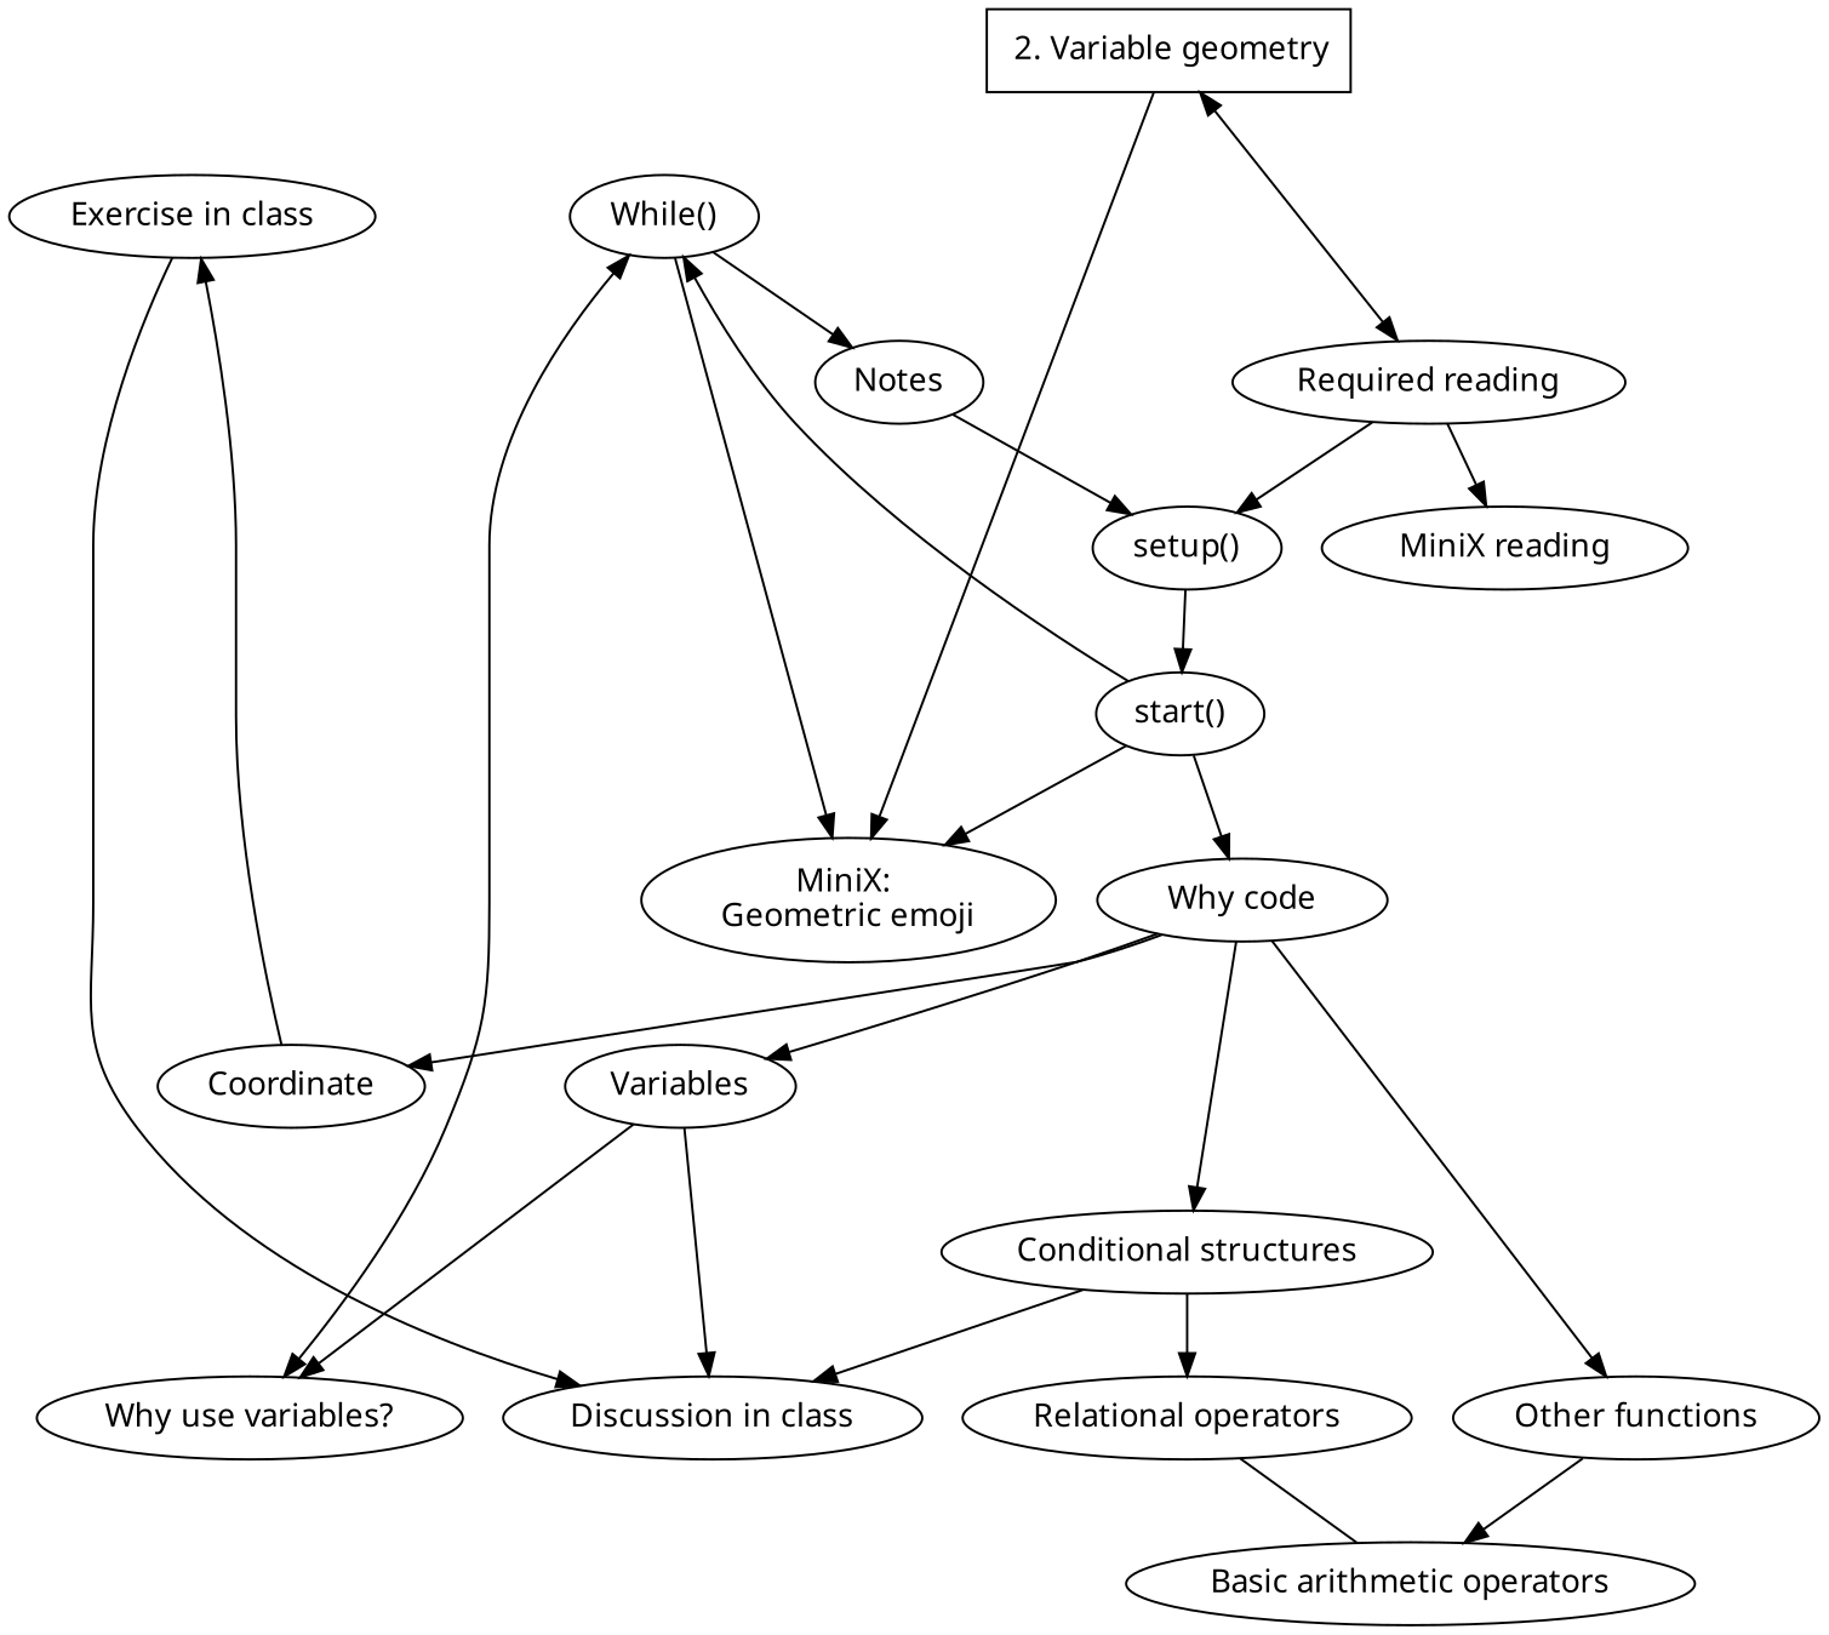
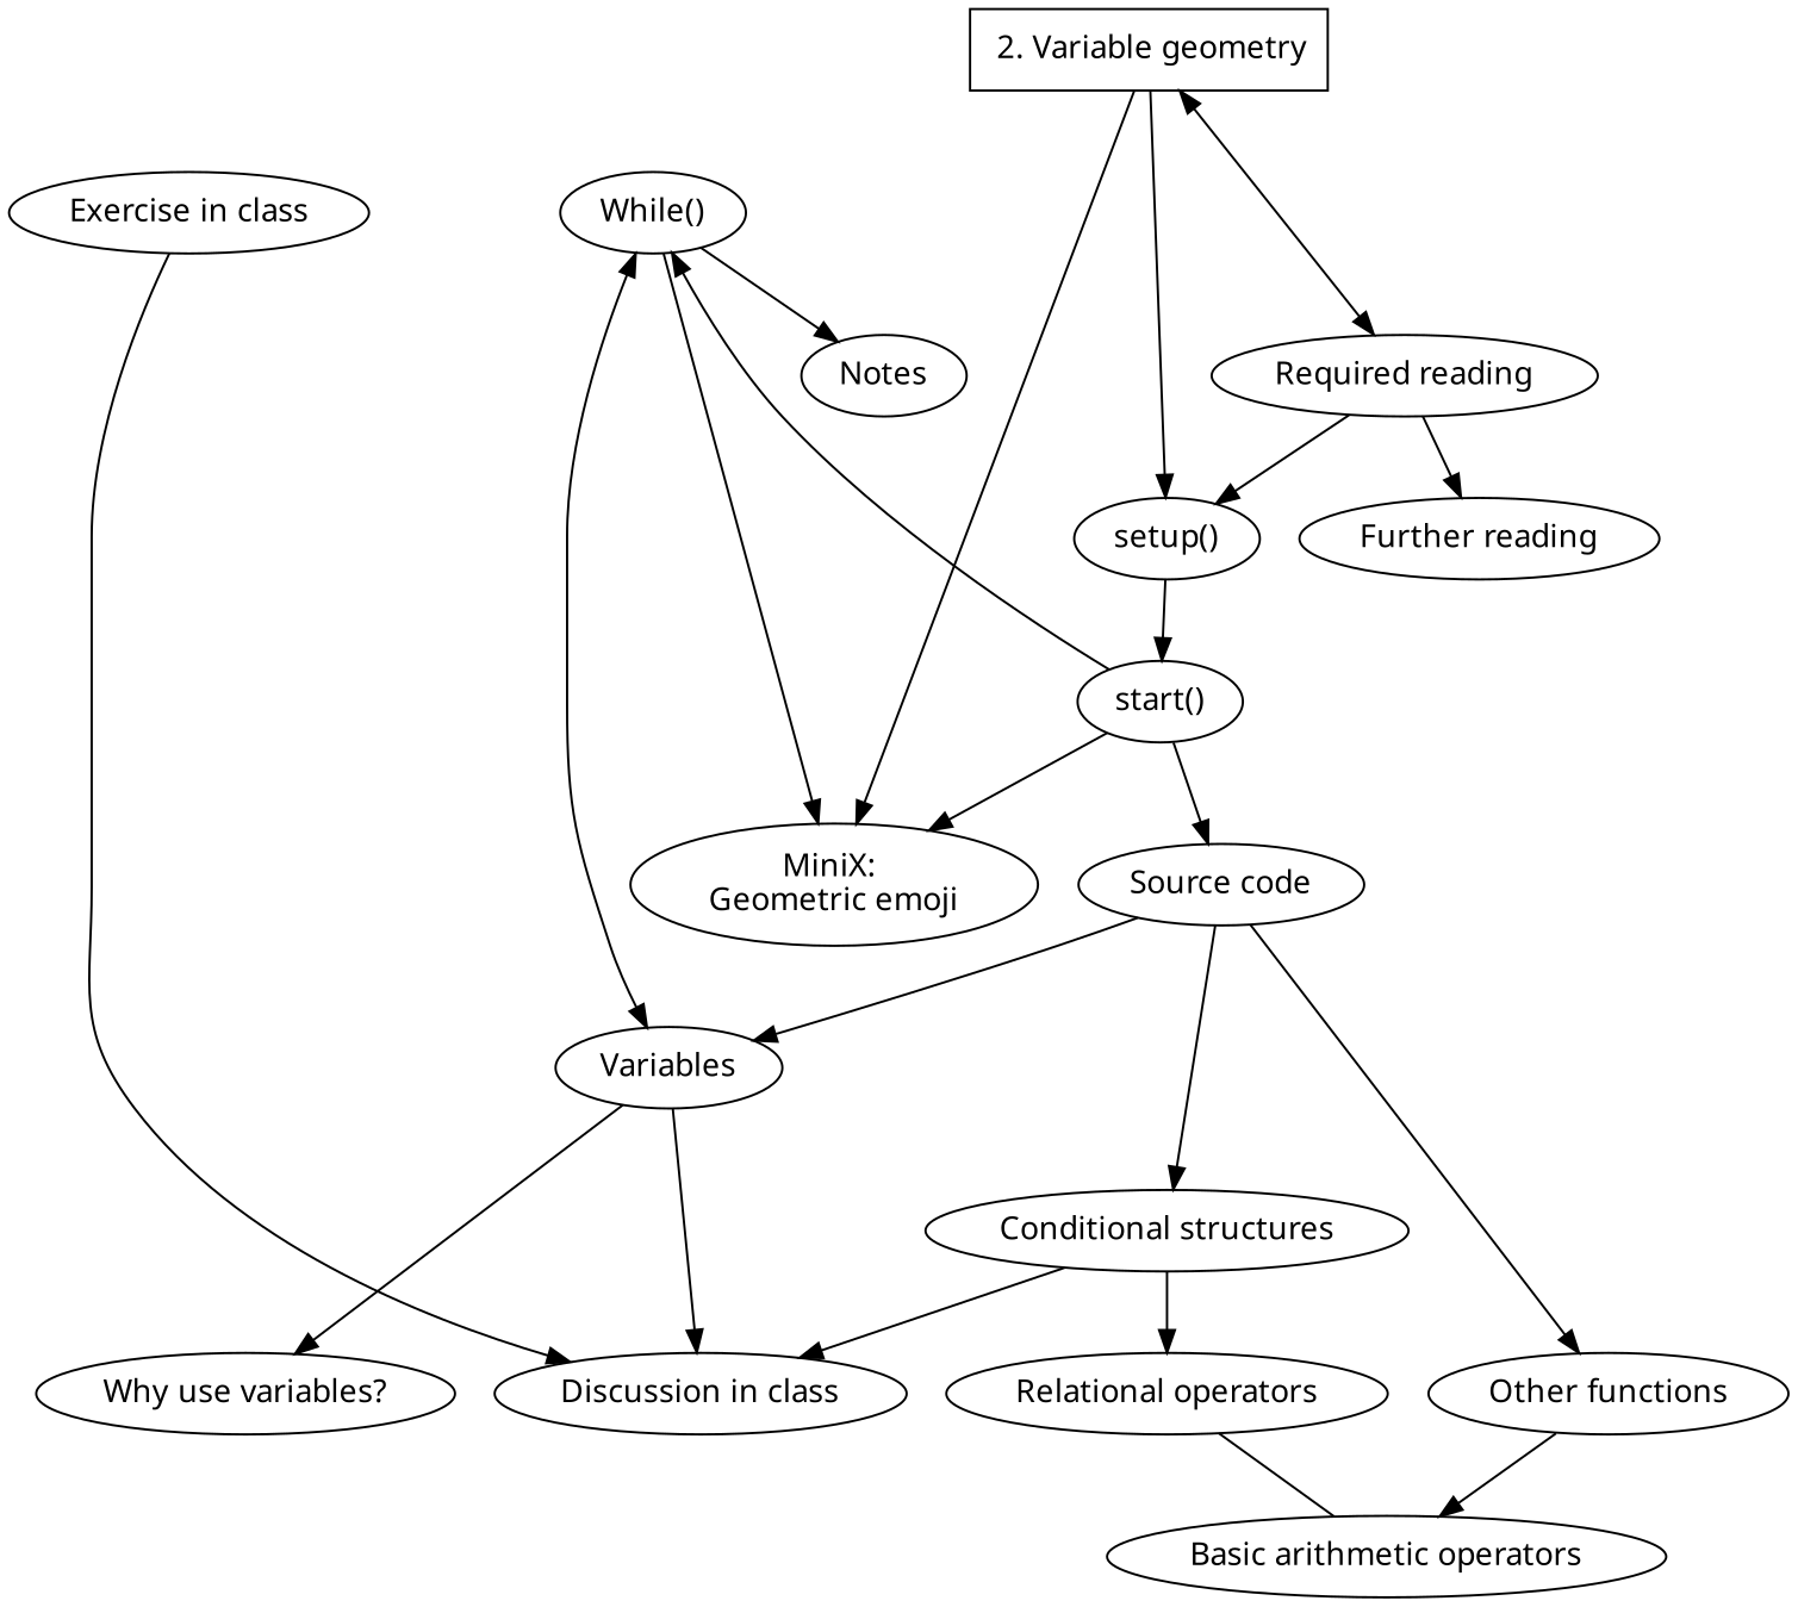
  digraph {
    node [fontname="Hershey-Noailles-help-me"]
    n1 [label="Exercise in class"]
    n2 [label="While()"]
-   n3 [label="Why code"]
+   n3 [label="Source code"]
    n4 [label="MiniX: \nGeometric emoji"]
    n5 [label="Other functions"]
    n6 [label="Discussion in class"]
    n7 [label=Variables]
    n8 [label=Notes]
-   n9 [label=Coordinate]
    n10 [label="Conditional structures"]
    n11 [label="Basic arithmetic operators"]
    n12 [label=" 2. Variable geometry" penwidth="1pt" shape=rectangle style=bold]
    n13 [label="setup()"]
    n14 [label="Required reading"]
    n15 [label="start()"]
-   n16 [label="MiniX reading"]
+   n16 [label="Further reading"]
    n17 [label="Why use variables?"]
    n18 [label="Relational operators"]
    subgraph sub_1 {
      rank=same
      n1
      n2
    }
    subgraph sub_2 {
      rank=same
      n3
      n4
    }
    subgraph sub_3 {
      rank=same
      n5
      n6
    }
    n1 -> n6
    n2 -> n4
-   n2 -> n17 [dir=both]
+   n2 -> n7 [dir=both]
    n2 -> n8
    n3 -> n5
    n3 -> n7
-   n3 -> n9
    n3 -> n10 [minlen=2]
    n5 -> n11
    n7 -> n6
    n7 -> n17 [minlen=2]
-   n9 -> n1
    n10 -> n6
    n10 -> n18
    n12 -> n4
-   n8 -> n13
+   n12 -> n13
    n12 -> n14 [dir=both minlen=2]
    n13 -> n15
    n14 -> n13
    n14 -> n16
    n15 -> n2
    n15 -> n3
    n15 -> n4
    n18 -> n11 [dir=none]
  }
